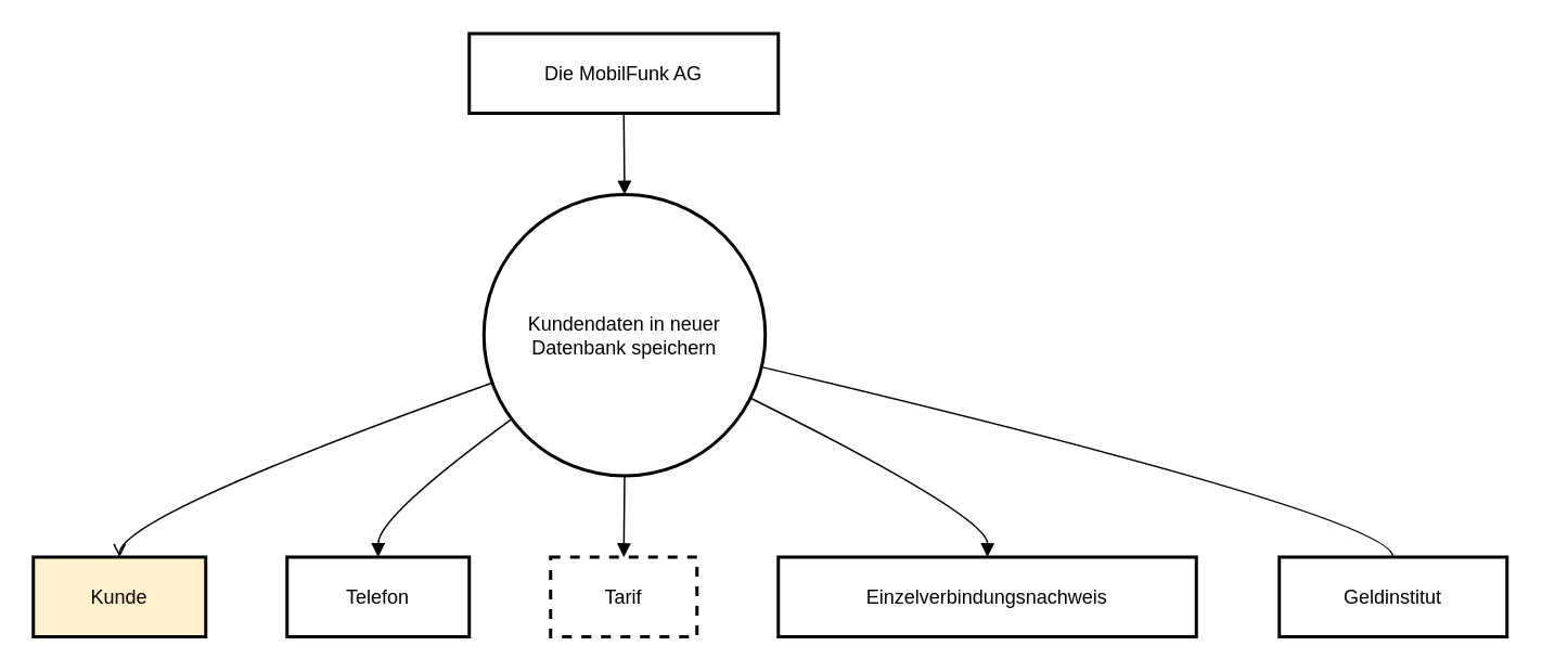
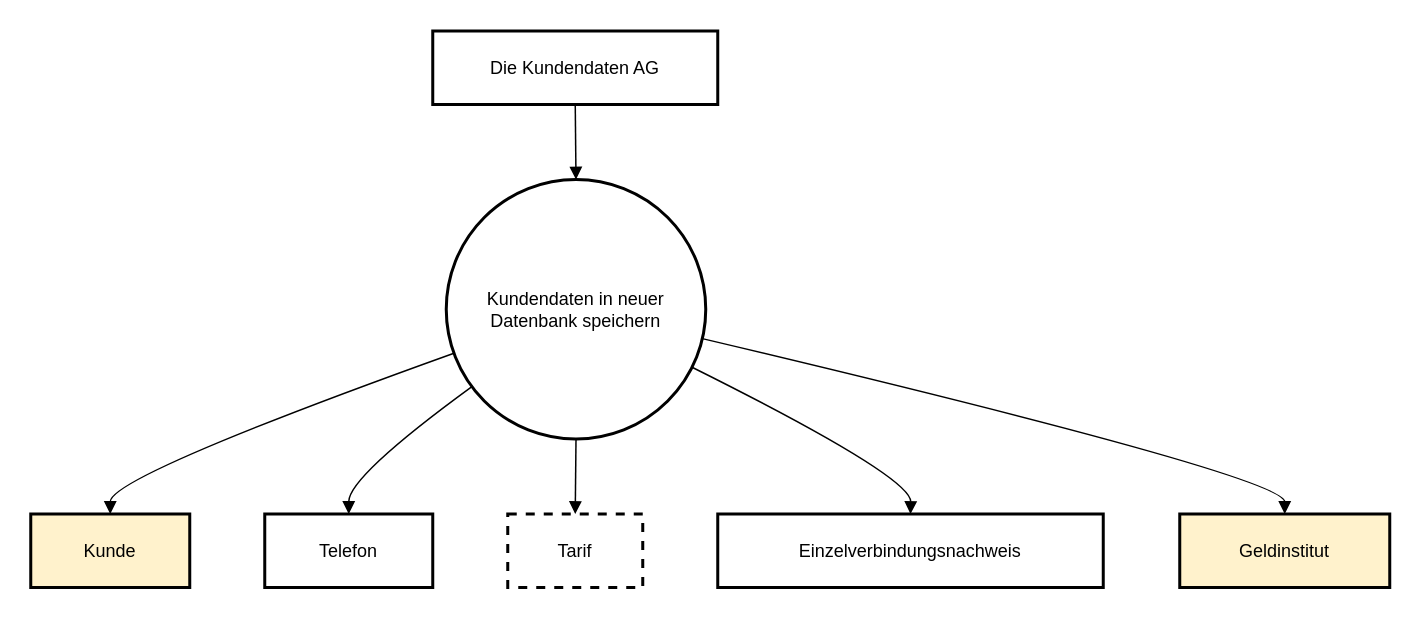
  <mxCell id="0" />
  <mxCell id="1" parent="0" />
- <mxCell id="2" value="Die MobilFunk AG" style="whiteSpace=wrap;strokeWidth=2;" vertex="1" parent="1"><mxGeometry x="288" y="20" width="190" height="49" as="geometry" /></mxCell>
+ <mxCell id="2" value="Die Kundendaten AG" style="whiteSpace=wrap;strokeWidth=2;" vertex="1" parent="1"><mxGeometry x="288" y="20" width="190" height="49" as="geometry" /></mxCell>
  <mxCell id="3" value="Kundendaten in neuer Datenbank speichern" style="ellipse;aspect=fixed;strokeWidth=2;whiteSpace=wrap;" vertex="1" parent="1"><mxGeometry x="297" y="119" width="173" height="173" as="geometry" /></mxCell>
  <mxCell id="4" value="Kunde" style="whiteSpace=wrap;strokeWidth=2;fillColor=#fff2cc;" vertex="1" parent="1"><mxGeometry x="20" y="342" width="106" height="49" as="geometry" /></mxCell>
  <mxCell id="5" value="Telefon" style="whiteSpace=wrap;strokeWidth=2;" vertex="1" parent="1"><mxGeometry x="176" y="342" width="112" height="49" as="geometry" /></mxCell>
  <mxCell id="6" value="Tarif" style="whiteSpace=wrap;strokeWidth=2;dashed=1;" vertex="1" parent="1"><mxGeometry x="338" y="342" width="90" height="49" as="geometry" /></mxCell>
  <mxCell id="7" value="Einzelverbindungsnachweis" style="whiteSpace=wrap;strokeWidth=2;" vertex="1" parent="1"><mxGeometry x="478" y="342" width="257" height="49" as="geometry" /></mxCell>
- <mxCell id="8" value="Geldinstitut" style="whiteSpace=wrap;strokeWidth=2;" vertex="1" parent="1"><mxGeometry x="786" y="342" width="140" height="49" as="geometry" /></mxCell>
+ <mxCell id="8" value="Geldinstitut" style="whiteSpace=wrap;strokeWidth=2;fillColor=#fff2cc;" vertex="1" parent="1"><mxGeometry x="786" y="342" width="140" height="49" as="geometry" /></mxCell>
  <mxCell id="9" value="" style="curved=1;startArrow=none;endArrow=block;exitX=0.5;exitY=1;entryX=0.5;entryY=0;" edge="1" parent="1" source="2" target="3"><mxGeometry relative="1" as="geometry"><Array as="points" /></mxGeometry></mxCell>
- <mxCell id="10" value="" style="curved=1;startArrow=none;endArrow=open;exitX=0;exitY=0.68;entryX=0.5;entryY=-0.01;" edge="1" parent="1" source="3" target="4"><mxGeometry relative="1" as="geometry"><Array as="points"><mxPoint x="73" y="317" /></Array></mxGeometry></mxCell>
+ <mxCell id="10" value="" style="curved=1;startArrow=none;endArrow=block;exitX=0;exitY=0.68;entryX=0.5;entryY=-0.01;" edge="1" parent="1" source="3" target="4"><mxGeometry relative="1" as="geometry"><Array as="points"><mxPoint x="73" y="317" /></Array></mxGeometry></mxCell>
  <mxCell id="11" value="" style="curved=1;startArrow=none;endArrow=block;exitX=0;exitY=0.87;entryX=0.5;entryY=-0.01;" edge="1" parent="1" source="3" target="5"><mxGeometry relative="1" as="geometry"><Array as="points"><mxPoint x="232" y="317" /></Array></mxGeometry></mxCell>
  <mxCell id="12" value="" style="curved=1;startArrow=none;endArrow=block;exitX=0.5;exitY=1;entryX=0.5;entryY=-0.01;" edge="1" parent="1" source="3" target="6"><mxGeometry relative="1" as="geometry"><Array as="points" /></mxGeometry></mxCell>
  <mxCell id="13" value="" style="curved=1;startArrow=none;endArrow=block;exitX=1;exitY=0.75;entryX=0.5;entryY=-0.01;" edge="1" parent="1" source="3" target="7"><mxGeometry relative="1" as="geometry"><Array as="points"><mxPoint x="607" y="317" /></Array></mxGeometry></mxCell>
- <mxCell id="14" value="" style="curved=1;startArrow=none;endArrow=none;exitX=1;exitY=0.62;entryX=0.5;entryY=-0.01;" edge="1" parent="1" source="3" target="8"><mxGeometry relative="1" as="geometry"><Array as="points"><mxPoint x="856" y="317" /></Array></mxGeometry></mxCell>
+ <mxCell id="14" value="" style="curved=1;startArrow=none;endArrow=block;exitX=1;exitY=0.62;entryX=0.5;entryY=-0.01;" edge="1" parent="1" source="3" target="8"><mxGeometry relative="1" as="geometry"><Array as="points"><mxPoint x="856" y="317" /></Array></mxGeometry></mxCell>
